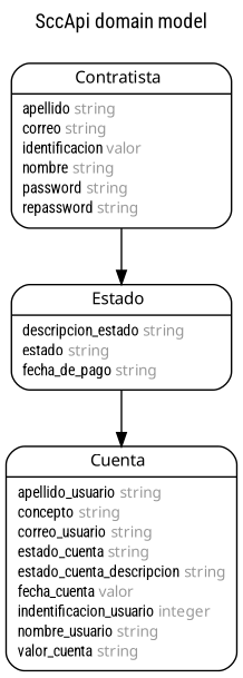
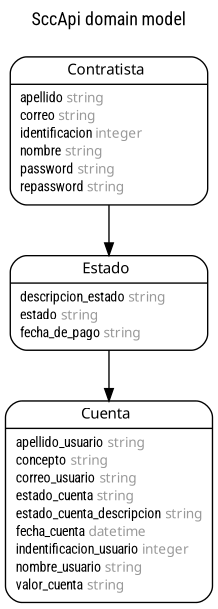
  digraph {
    concentrate=true
    fontname="Roboto Condensed"
    fontsize=13
    label="SccApi domain model\n\n"
    labelloc=t
    nodesep=0.4
    rankdir=TB
    ranksep=0.5
    splines=spline
    node [fontname="Roboto Condensed" fontsize=10 margin="0.07,0.05" penwidth=1.0 shape=Mrecord]
    edge [arrowhead=normal arrowsize=0.9 arrowtail=none dir=both fontname="Roboto Condensed" fontsize=7 labelangle=32 labeldistance=1.8 penwidth=1.0 weight=1]
-   n1 [label=<{<table border="0" align="center" cellspacing="0.5" cellpadding="0" width="134">   <tr><td align="center" valign="bottom" width="130"><font face="Arial BoldMT" point-size="11">Contratista</font></td></tr> </table> | <table border="0" align="left" cellspacing="2" cellpadding="0" width="134">   <tr><td align="left" width="130" port="apellido">apellido <font face="Arial ItalicMT" color="grey60">string</font></td></tr>   <tr><td align="left" width="130" port="correo">correo <font face="Arial ItalicMT" color="grey60">string</font></td></tr>   <tr><td align="left" width="130" port="identificacion">identificacion <font face="Arial ItalicMT" color="grey60">valor</font></td></tr>   <tr><td align="left" width="130" port="nombre">nombre <font face="Arial ItalicMT" color="grey60">string</font></td></tr>   <tr><td align="left" width="130" port="password">password <font face="Arial ItalicMT" color="grey60">string</font></td></tr>   <tr><td align="left" width="130" port="repassword">repassword <font face="Arial ItalicMT" color="grey60">string</font></td></tr> </table> }>]
+   n1 [label=<{<table border="0" align="center" cellspacing="0.5" cellpadding="0" width="134">   <tr><td align="center" valign="bottom" width="130"><font face="Arial BoldMT" point-size="11">Contratista</font></td></tr> </table> | <table border="0" align="left" cellspacing="2" cellpadding="0" width="134">   <tr><td align="left" width="130" port="apellido">apellido <font face="Arial ItalicMT" color="grey60">string</font></td></tr>   <tr><td align="left" width="130" port="correo">correo <font face="Arial ItalicMT" color="grey60">string</font></td></tr>   <tr><td align="left" width="130" port="identificacion">identificacion <font face="Arial ItalicMT" color="grey60">integer</font></td></tr>   <tr><td align="left" width="130" port="nombre">nombre <font face="Arial ItalicMT" color="grey60">string</font></td></tr>   <tr><td align="left" width="130" port="password">password <font face="Arial ItalicMT" color="grey60">string</font></td></tr>   <tr><td align="left" width="130" port="repassword">repassword <font face="Arial ItalicMT" color="grey60">string</font></td></tr> </table> }>]
    n2 [label=<{<table border="0" align="center" cellspacing="0.5" cellpadding="0" width="134">   <tr><td align="center" valign="bottom" width="130"><font face="Arial BoldMT" point-size="11">Estado</font></td></tr> </table> | <table border="0" align="left" cellspacing="2" cellpadding="0" width="134">   <tr><td align="left" width="130" port="descripcion_estado">descripcion_estado <font face="Arial ItalicMT" color="grey60">string</font></td></tr>   <tr><td align="left" width="130" port="estado">estado <font face="Arial ItalicMT" color="grey60">string</font></td></tr>   <tr><td align="left" width="130" port="fecha_de_pago">fecha_de_pago <font face="Arial ItalicMT" color="grey60">string</font></td></tr> </table> }>]
-   n3 [label=<{<table border="0" align="center" cellspacing="0.5" cellpadding="0" width="134">   <tr><td align="center" valign="bottom" width="130"><font face="Arial BoldMT" point-size="11">Cuenta</font></td></tr> </table> | <table border="0" align="left" cellspacing="2" cellpadding="0" width="134">   <tr><td align="left" width="130" port="apellido_usuario">apellido_usuario <font face="Arial ItalicMT" color="grey60">string</font></td></tr>   <tr><td align="left" width="130" port="concepto">concepto <font face="Arial ItalicMT" color="grey60">string</font></td></tr>   <tr><td align="left" width="130" port="correo_usuario">correo_usuario <font face="Arial ItalicMT" color="grey60">string</font></td></tr>   <tr><td align="left" width="130" port="estado_cuenta">estado_cuenta <font face="Arial ItalicMT" color="grey60">string</font></td></tr>   <tr><td align="left" width="130" port="estado_cuenta_descripcion">estado_cuenta_descripcion <font face="Arial ItalicMT" color="grey60">string</font></td></tr>   <tr><td align="left" width="130" port="fecha_cuenta">fecha_cuenta <font face="Arial ItalicMT" color="grey60">valor</font></td></tr>   <tr><td align="left" width="130" port="indentificacion_usuario">indentificacion_usuario <font face="Arial ItalicMT" color="grey60">integer</font></td></tr>   <tr><td align="left" width="130" port="nombre_usuario">nombre_usuario <font face="Arial ItalicMT" color="grey60">string</font></td></tr>   <tr><td align="left" width="130" port="valor_cuenta">valor_cuenta <font face="Arial ItalicMT" color="grey60">string</font></td></tr> </table> }>]
+   n3 [label=<{<table border="0" align="center" cellspacing="0.5" cellpadding="0" width="134">   <tr><td align="center" valign="bottom" width="130"><font face="Arial BoldMT" point-size="11">Cuenta</font></td></tr> </table> | <table border="0" align="left" cellspacing="2" cellpadding="0" width="134">   <tr><td align="left" width="130" port="apellido_usuario">apellido_usuario <font face="Arial ItalicMT" color="grey60">string</font></td></tr>   <tr><td align="left" width="130" port="concepto">concepto <font face="Arial ItalicMT" color="grey60">string</font></td></tr>   <tr><td align="left" width="130" port="correo_usuario">correo_usuario <font face="Arial ItalicMT" color="grey60">string</font></td></tr>   <tr><td align="left" width="130" port="estado_cuenta">estado_cuenta <font face="Arial ItalicMT" color="grey60">string</font></td></tr>   <tr><td align="left" width="130" port="estado_cuenta_descripcion">estado_cuenta_descripcion <font face="Arial ItalicMT" color="grey60">string</font></td></tr>   <tr><td align="left" width="130" port="fecha_cuenta">fecha_cuenta <font face="Arial ItalicMT" color="grey60">datetime</font></td></tr>   <tr><td align="left" width="130" port="indentificacion_usuario">indentificacion_usuario <font face="Arial ItalicMT" color="grey60">integer</font></td></tr>   <tr><td align="left" width="130" port="nombre_usuario">nombre_usuario <font face="Arial ItalicMT" color="grey60">string</font></td></tr>   <tr><td align="left" width="130" port="valor_cuenta">valor_cuenta <font face="Arial ItalicMT" color="grey60">string</font></td></tr> </table> }>]
    n1 -> n2
    n2 -> n3
  }
